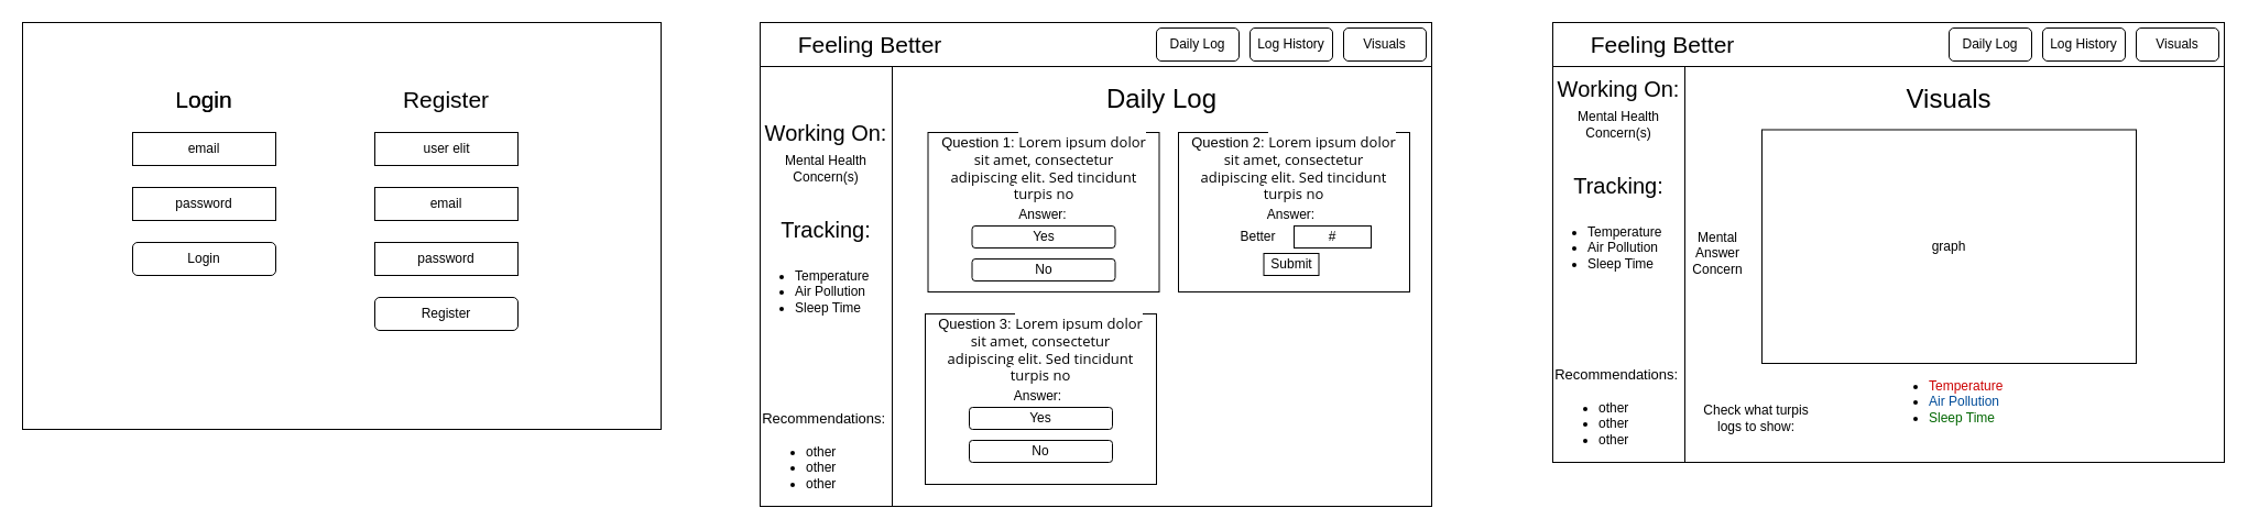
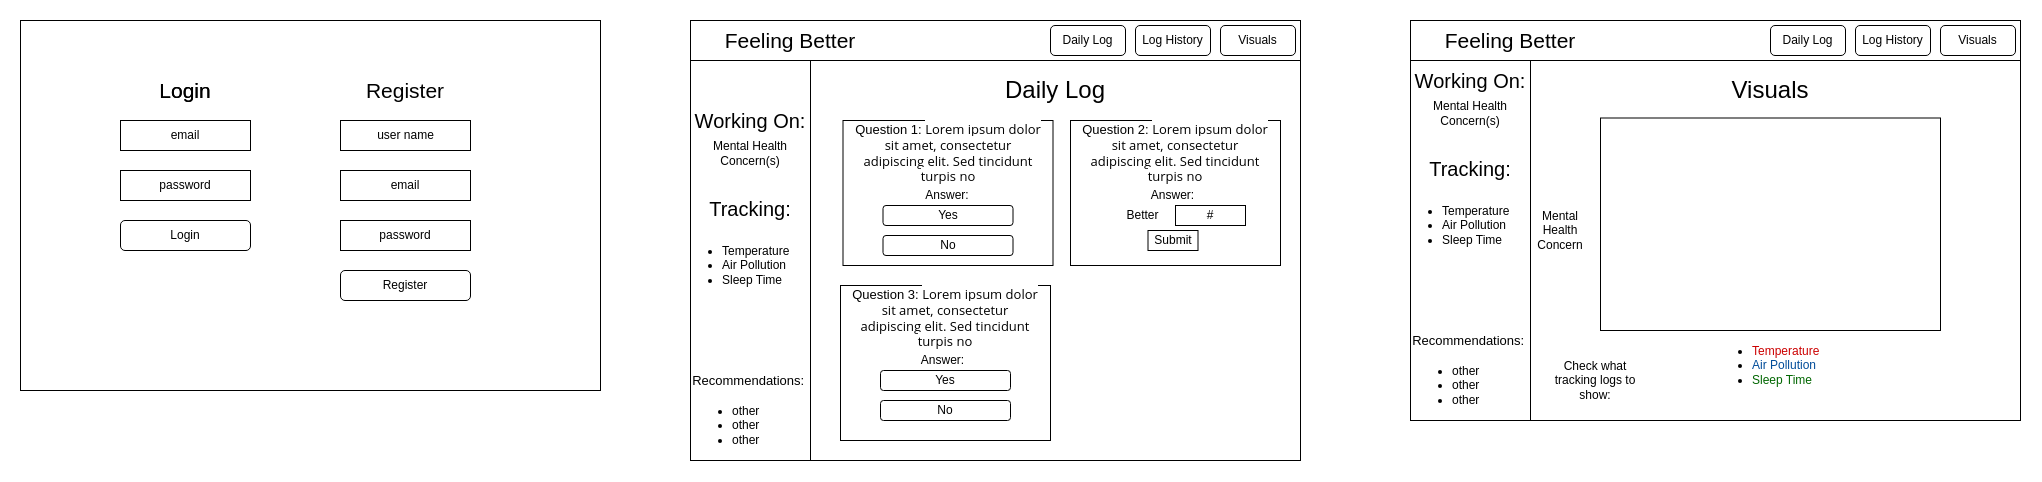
  <mxCell id="0" />
  <mxCell id="1" parent="0" />
  <mxCell id="2" value="" style="rounded=0;whiteSpace=wrap;html=1;" vertex="1" parent="1"><mxGeometry x="690" y="20" width="610" height="440" as="geometry" /></mxCell>
  <mxCell id="3" value="" style="rounded=0;whiteSpace=wrap;html=1;" vertex="1" parent="1"><mxGeometry x="20" y="20" width="580" height="370" as="geometry" /></mxCell>
  <mxCell id="4" value="" style="rounded=0;whiteSpace=wrap;html=1;" vertex="1" parent="1"><mxGeometry x="120" y="120" width="130" height="30" as="geometry" /></mxCell>
  <mxCell id="5" value="email" style="text;html=1;strokeColor=none;fillColor=none;align=center;verticalAlign=middle;whiteSpace=wrap;rounded=0;" vertex="1" parent="1"><mxGeometry x="165" y="125" width="40" height="20" as="geometry" /></mxCell>
  <mxCell id="6" value="&lt;font style=&quot;font-size: 21px&quot;&gt;Login&lt;/font&gt;" style="text;html=1;strokeColor=none;fillColor=none;align=center;verticalAlign=middle;whiteSpace=wrap;rounded=0;" vertex="1" parent="1"><mxGeometry x="165" y="80" width="40" height="20" as="geometry" /></mxCell>
  <mxCell id="7" value="" style="rounded=0;whiteSpace=wrap;html=1;" vertex="1" parent="1"><mxGeometry x="120" y="170" width="130" height="30" as="geometry" /></mxCell>
  <mxCell id="8" value="password" style="text;html=1;strokeColor=none;fillColor=none;align=center;verticalAlign=middle;whiteSpace=wrap;rounded=0;" vertex="1" parent="1"><mxGeometry x="165" y="175" width="40" height="20" as="geometry" /></mxCell>
  <mxCell id="9" value="&lt;font style=&quot;font-size: 21px&quot;&gt;Login&lt;/font&gt;" style="text;html=1;strokeColor=none;fillColor=none;align=center;verticalAlign=middle;whiteSpace=wrap;rounded=0;" vertex="1" parent="1"><mxGeometry x="165" y="80" width="40" height="20" as="geometry" /></mxCell>
  <mxCell id="10" value="" style="rounded=0;whiteSpace=wrap;html=1;" vertex="1" parent="1"><mxGeometry x="340" y="120" width="130" height="30" as="geometry" /></mxCell>
- <mxCell id="11" value="user elit" style="text;html=1;strokeColor=none;fillColor=none;align=center;verticalAlign=middle;whiteSpace=wrap;rounded=0;" vertex="1" parent="1"><mxGeometry x="372.5" y="125" width="65" height="20" as="geometry" /></mxCell>
+ <mxCell id="11" value="user name" style="text;html=1;strokeColor=none;fillColor=none;align=center;verticalAlign=middle;whiteSpace=wrap;rounded=0;" vertex="1" parent="1"><mxGeometry x="372.5" y="125" width="65" height="20" as="geometry" /></mxCell>
  <mxCell id="12" value="" style="rounded=0;whiteSpace=wrap;html=1;" vertex="1" parent="1"><mxGeometry x="340" y="170" width="130" height="30" as="geometry" /></mxCell>
  <mxCell id="13" value="email" style="text;html=1;strokeColor=none;fillColor=none;align=center;verticalAlign=middle;whiteSpace=wrap;rounded=0;" vertex="1" parent="1"><mxGeometry x="385" y="175" width="40" height="20" as="geometry" /></mxCell>
  <mxCell id="14" value="&lt;font style=&quot;font-size: 21px&quot;&gt;Register&lt;/font&gt;" style="text;html=1;strokeColor=none;fillColor=none;align=center;verticalAlign=middle;whiteSpace=wrap;rounded=0;" vertex="1" parent="1"><mxGeometry x="385" y="80" width="40" height="20" as="geometry" /></mxCell>
  <mxCell id="15" value="" style="rounded=0;whiteSpace=wrap;html=1;" vertex="1" parent="1"><mxGeometry x="340" y="220" width="130" height="30" as="geometry" /></mxCell>
  <mxCell id="16" value="password" style="text;html=1;strokeColor=none;fillColor=none;align=center;verticalAlign=middle;whiteSpace=wrap;rounded=0;" vertex="1" parent="1"><mxGeometry x="385" y="225" width="40" height="20" as="geometry" /></mxCell>
  <mxCell id="17" value="Login" style="rounded=1;whiteSpace=wrap;html=1;" vertex="1" parent="1"><mxGeometry x="120" y="220" width="130" height="30" as="geometry" /></mxCell>
  <mxCell id="18" value="Register" style="rounded=1;whiteSpace=wrap;html=1;" vertex="1" parent="1"><mxGeometry x="340" y="270" width="130" height="30" as="geometry" /></mxCell>
  <mxCell id="19" value="" style="rounded=0;whiteSpace=wrap;html=1;" vertex="1" parent="1"><mxGeometry x="690" y="20" width="610" height="40" as="geometry" /></mxCell>
  <mxCell id="20" value="Visuals" style="rounded=1;whiteSpace=wrap;html=1;" vertex="1" parent="1"><mxGeometry x="1220" y="25" width="75" height="30" as="geometry" /></mxCell>
  <mxCell id="21" value="&lt;span style=&quot;font-size: 21px&quot;&gt;Feeling Better&lt;/span&gt;" style="text;html=1;strokeColor=none;fillColor=none;align=center;verticalAlign=middle;whiteSpace=wrap;rounded=0;" vertex="1" parent="1"><mxGeometry x="690" y="30" width="200" height="20" as="geometry" /></mxCell>
  <mxCell id="22" value="" style="rounded=0;whiteSpace=wrap;html=1;" vertex="1" parent="1"><mxGeometry x="842.5" y="120" width="210" height="145" as="geometry" /></mxCell>
  <mxCell id="23" value="&lt;font style=&quot;font-size: 13px&quot;&gt;Question 1:&amp;nbsp;&lt;span style=&quot;font-family: &amp;#34;open sans&amp;#34; , &amp;#34;arial&amp;#34; , sans-serif ; text-align: justify ; background-color: rgb(255 , 255 , 255)&quot;&gt;Lorem ipsum dolor sit amet, consectetur adipiscing elit. Sed tincidunt turpis no&lt;/span&gt;&lt;/font&gt;" style="text;html=1;strokeColor=none;fillColor=none;align=center;verticalAlign=middle;whiteSpace=wrap;rounded=0;" vertex="1" parent="1"><mxGeometry x="852.5" y="130" width="190" height="45" as="geometry" /></mxCell>
  <mxCell id="24" value="Yes" style="rounded=1;whiteSpace=wrap;html=1;" vertex="1" parent="1"><mxGeometry x="882.5" y="205" width="130" height="20" as="geometry" /></mxCell>
  <mxCell id="25" value="Answer:" style="text;html=1;strokeColor=none;fillColor=none;align=center;verticalAlign=middle;whiteSpace=wrap;rounded=0;" vertex="1" parent="1"><mxGeometry x="912.5" y="185" width="67.5" height="20" as="geometry" /></mxCell>
  <mxCell id="26" value="No" style="rounded=1;whiteSpace=wrap;html=1;" vertex="1" parent="1"><mxGeometry x="882.5" y="235" width="130" height="20" as="geometry" /></mxCell>
  <mxCell id="27" value="" style="rounded=0;whiteSpace=wrap;html=1;" vertex="1" parent="1"><mxGeometry x="1070" y="120" width="210" height="145" as="geometry" /></mxCell>
  <mxCell id="28" value="&lt;font style=&quot;font-size: 13px&quot;&gt;Question 2:&amp;nbsp;&lt;span style=&quot;font-family: &amp;#34;open sans&amp;#34; , &amp;#34;arial&amp;#34; , sans-serif ; text-align: justify ; background-color: rgb(255 , 255 , 255)&quot;&gt;Lorem ipsum dolor sit amet, consectetur adipiscing elit. Sed tincidunt turpis no&lt;/span&gt;&lt;/font&gt;" style="text;html=1;strokeColor=none;fillColor=none;align=center;verticalAlign=middle;whiteSpace=wrap;rounded=0;" vertex="1" parent="1"><mxGeometry x="1080" y="130" width="190" height="45" as="geometry" /></mxCell>
  <mxCell id="29" value="Submit" style="whiteSpace=wrap;html=1;rounded=0;" vertex="1" parent="1"><mxGeometry x="1147.5" y="230" width="50" height="20" as="geometry" /></mxCell>
  <mxCell id="30" value="Answer:" style="text;html=1;strokeColor=none;fillColor=none;align=center;verticalAlign=middle;whiteSpace=wrap;rounded=0;" vertex="1" parent="1"><mxGeometry x="1140" y="185" width="65" height="20" as="geometry" /></mxCell>
  <mxCell id="31" value="Better" style="text;html=1;strokeColor=none;fillColor=none;align=center;verticalAlign=middle;whiteSpace=wrap;rounded=0;" vertex="1" parent="1"><mxGeometry x="1110" y="205" width="65" height="20" as="geometry" /></mxCell>
  <mxCell id="32" value="#" style="rounded=0;whiteSpace=wrap;html=1;" vertex="1" parent="1"><mxGeometry x="1175" y="205" width="70" height="20" as="geometry" /></mxCell>
  <mxCell id="33" value="" style="rounded=0;whiteSpace=wrap;html=1;" vertex="1" parent="1"><mxGeometry x="840" y="285" width="210" height="155" as="geometry" /></mxCell>
  <mxCell id="34" value="&lt;font style=&quot;font-size: 13px&quot;&gt;Question 3:&amp;nbsp;&lt;span style=&quot;font-family: &amp;#34;open sans&amp;#34; , &amp;#34;arial&amp;#34; , sans-serif ; text-align: justify ; background-color: rgb(255 , 255 , 255)&quot;&gt;Lorem ipsum dolor sit amet, consectetur adipiscing elit. Sed tincidunt turpis no&lt;/span&gt;&lt;/font&gt;" style="text;html=1;strokeColor=none;fillColor=none;align=center;verticalAlign=middle;whiteSpace=wrap;rounded=0;" vertex="1" parent="1"><mxGeometry x="850" y="295" width="190" height="45" as="geometry" /></mxCell>
  <mxCell id="35" value="Yes" style="rounded=1;whiteSpace=wrap;html=1;" vertex="1" parent="1"><mxGeometry x="880" y="370" width="130" height="20" as="geometry" /></mxCell>
  <mxCell id="36" value="Answer:" style="text;html=1;strokeColor=none;fillColor=none;align=center;verticalAlign=middle;whiteSpace=wrap;rounded=0;" vertex="1" parent="1"><mxGeometry x="910" y="350" width="65" height="20" as="geometry" /></mxCell>
  <mxCell id="37" value="No" style="rounded=1;whiteSpace=wrap;html=1;" vertex="1" parent="1"><mxGeometry x="880" y="400" width="130" height="20" as="geometry" /></mxCell>
  <mxCell id="38" value="" style="rounded=0;whiteSpace=wrap;html=1;" vertex="1" parent="1"><mxGeometry x="690" y="60" width="120" height="400" as="geometry" /></mxCell>
  <mxCell id="39" value="&lt;span style=&quot;font-size: 20px;&quot;&gt;Working On:&lt;/span&gt;" style="text;html=1;strokeColor=none;fillColor=none;align=center;verticalAlign=middle;whiteSpace=wrap;rounded=0;fontSize=20;" vertex="1" parent="1"><mxGeometry x="690" y="110" width="120" height="20" as="geometry" /></mxCell>
  <mxCell id="40" value="Mental Health Concern(s)" style="text;html=1;strokeColor=none;fillColor=none;align=center;verticalAlign=middle;whiteSpace=wrap;rounded=0;" vertex="1" parent="1"><mxGeometry x="700" y="142.5" width="100" height="20" as="geometry" /></mxCell>
  <mxCell id="41" value="&lt;font style=&quot;font-size: 20px&quot;&gt;Tracking:&lt;/font&gt;" style="text;html=1;strokeColor=none;fillColor=none;align=center;verticalAlign=middle;whiteSpace=wrap;rounded=0;" vertex="1" parent="1"><mxGeometry x="690" y="197.5" width="120" height="20" as="geometry" /></mxCell>
  <mxCell id="42" value="&lt;ul&gt;&lt;li&gt;Temperature&lt;/li&gt;&lt;li&gt;Air Pollution&lt;/li&gt;&lt;li&gt;Sleep Time&lt;/li&gt;&lt;/ul&gt;" style="text;html=1;strokeColor=none;fillColor=none;align=left;verticalAlign=middle;whiteSpace=wrap;rounded=0;" vertex="1" parent="1"><mxGeometry x="680" y="230" width="120" height="70" as="geometry" /></mxCell>
  <mxCell id="43" value="&lt;span style=&quot;font-size: 13px&quot;&gt;Recommendations:&amp;nbsp;&lt;/span&gt;" style="text;html=1;strokeColor=none;fillColor=none;align=center;verticalAlign=middle;whiteSpace=wrap;rounded=0;fontSize=13;" vertex="1" parent="1"><mxGeometry x="690" y="370" width="120" height="20" as="geometry" /></mxCell>
  <mxCell id="44" value="&lt;ul&gt;&lt;li&gt;other&lt;/li&gt;&lt;li&gt;&lt;span&gt;other&lt;/span&gt;&lt;/li&gt;&lt;li&gt;&lt;span&gt;other&lt;/span&gt;&lt;br&gt;&lt;/li&gt;&lt;/ul&gt;" style="text;html=1;strokeColor=none;fillColor=none;align=left;verticalAlign=middle;whiteSpace=wrap;rounded=0;" vertex="1" parent="1"><mxGeometry x="690" y="390" width="120" height="70" as="geometry" /></mxCell>
  <mxCell id="45" value="" style="rounded=0;whiteSpace=wrap;html=1;" vertex="1" parent="1"><mxGeometry x="1410" y="20" width="610" height="400" as="geometry" /></mxCell>
  <mxCell id="46" value="" style="rounded=0;whiteSpace=wrap;html=1;" vertex="1" parent="1"><mxGeometry x="1410" y="20" width="610" height="40" as="geometry" /></mxCell>
  <mxCell id="47" value="Visuals" style="rounded=1;whiteSpace=wrap;html=1;" vertex="1" parent="1"><mxGeometry x="1940" y="25" width="75" height="30" as="geometry" /></mxCell>
  <mxCell id="48" value="&lt;span style=&quot;font-size: 21px&quot;&gt;Feeling Better&lt;/span&gt;" style="text;html=1;strokeColor=none;fillColor=none;align=center;verticalAlign=middle;whiteSpace=wrap;rounded=0;" vertex="1" parent="1"><mxGeometry x="1410" y="30" width="200" height="20" as="geometry" /></mxCell>
  <mxCell id="49" value="" style="rounded=0;whiteSpace=wrap;html=1;" vertex="1" parent="1"><mxGeometry x="1410" y="60" width="120" height="360" as="geometry" /></mxCell>
  <mxCell id="50" value="&lt;span style=&quot;font-size: 20px;&quot;&gt;Working On:&lt;/span&gt;" style="text;html=1;strokeColor=none;fillColor=none;align=center;verticalAlign=middle;whiteSpace=wrap;rounded=0;fontSize=20;" vertex="1" parent="1"><mxGeometry x="1410" y="70" width="120" height="20" as="geometry" /></mxCell>
  <mxCell id="51" value="Mental Health Concern(s)" style="text;html=1;strokeColor=none;fillColor=none;align=center;verticalAlign=middle;whiteSpace=wrap;rounded=0;" vertex="1" parent="1"><mxGeometry x="1420" y="102.5" width="100" height="20" as="geometry" /></mxCell>
  <mxCell id="52" value="&lt;font style=&quot;font-size: 20px&quot;&gt;Tracking:&lt;/font&gt;" style="text;html=1;strokeColor=none;fillColor=none;align=center;verticalAlign=middle;whiteSpace=wrap;rounded=0;" vertex="1" parent="1"><mxGeometry x="1410" y="157.5" width="120" height="20" as="geometry" /></mxCell>
  <mxCell id="53" value="&lt;ul&gt;&lt;li&gt;Temperature&lt;/li&gt;&lt;li&gt;Air Pollution&lt;/li&gt;&lt;li&gt;Sleep Time&lt;/li&gt;&lt;/ul&gt;" style="text;html=1;strokeColor=none;fillColor=none;align=left;verticalAlign=middle;whiteSpace=wrap;rounded=0;" vertex="1" parent="1"><mxGeometry x="1400" y="190" width="120" height="70" as="geometry" /></mxCell>
  <mxCell id="54" value="&lt;span style=&quot;font-size: 13px&quot;&gt;Recommendations:&amp;nbsp;&lt;/span&gt;" style="text;html=1;strokeColor=none;fillColor=none;align=center;verticalAlign=middle;whiteSpace=wrap;rounded=0;fontSize=13;" vertex="1" parent="1"><mxGeometry x="1410" y="330" width="120" height="20" as="geometry" /></mxCell>
  <mxCell id="55" value="Log History" style="rounded=1;whiteSpace=wrap;html=1;" vertex="1" parent="1"><mxGeometry x="1135" y="25" width="75" height="30" as="geometry" /></mxCell>
  <mxCell id="56" value="" style="rounded=0;whiteSpace=wrap;html=1;fontSize=13;align=left;" vertex="1" parent="1"><mxGeometry x="1600" y="117.5" width="340" height="212.5" as="geometry" /></mxCell>
- <mxCell id="57" value="graph" style="text;html=1;strokeColor=none;fillColor=none;align=center;verticalAlign=middle;whiteSpace=wrap;rounded=0;" vertex="1" parent="1"><mxGeometry x="1740" y="213.75" width="60" height="20" as="geometry" /></mxCell>
- <mxCell id="58" value="Check what turpis logs to show:" style="text;html=1;strokeColor=none;fillColor=none;align=center;verticalAlign=middle;whiteSpace=wrap;rounded=0;" vertex="1" parent="1"><mxGeometry x="1540" y="370" width="110" height="20" as="geometry" /></mxCell>
+ <mxCell id="58" value="Check what tracking logs to show:" style="text;html=1;strokeColor=none;fillColor=none;align=center;verticalAlign=middle;whiteSpace=wrap;rounded=0;" vertex="1" parent="1"><mxGeometry x="1540" y="370" width="110" height="20" as="geometry" /></mxCell>
  <mxCell id="59" value="&lt;ul&gt;&lt;li&gt;&lt;font color=&quot;#cc0000&quot;&gt;Temperature&lt;/font&gt;&lt;/li&gt;&lt;li&gt;&lt;font color=&quot;#004c99&quot;&gt;Air Pollution&lt;/font&gt;&lt;/li&gt;&lt;li&gt;&lt;font color=&quot;#006600&quot;&gt;Sleep Time&lt;/font&gt;&lt;/li&gt;&lt;/ul&gt;" style="text;html=1;strokeColor=none;fillColor=none;align=left;verticalAlign=middle;whiteSpace=wrap;rounded=0;" vertex="1" parent="1"><mxGeometry x="1710" y="330" width="120" height="70" as="geometry" /></mxCell>
- <mxCell id="60" value="Mental Answer Concern" style="text;html=1;strokeColor=none;fillColor=none;align=center;verticalAlign=middle;whiteSpace=wrap;rounded=0;" vertex="1" parent="1"><mxGeometry x="1530" y="220" width="60" height="20" as="geometry" /></mxCell>
+ <mxCell id="60" value="Mental Health Concern" style="text;html=1;strokeColor=none;fillColor=none;align=center;verticalAlign=middle;whiteSpace=wrap;rounded=0;" vertex="1" parent="1"><mxGeometry x="1530" y="220" width="60" height="20" as="geometry" /></mxCell>
  <mxCell id="61" value="Daily Log" style="rounded=1;whiteSpace=wrap;html=1;" vertex="1" parent="1"><mxGeometry x="1050" y="25" width="75" height="30" as="geometry" /></mxCell>
  <mxCell id="62" value="&lt;font style=&quot;font-size: 24px&quot;&gt;Daily Log&lt;/font&gt;" style="text;html=1;strokeColor=none;fillColor=none;align=center;verticalAlign=middle;whiteSpace=wrap;rounded=0;fontSize=22;" vertex="1" parent="1"><mxGeometry x="975" y="80" width="160" height="20" as="geometry" /></mxCell>
  <mxCell id="63" value="Log History" style="rounded=1;whiteSpace=wrap;html=1;" vertex="1" parent="1"><mxGeometry x="1855" y="25" width="75" height="30" as="geometry" /></mxCell>
  <mxCell id="64" value="Daily Log" style="rounded=1;whiteSpace=wrap;html=1;" vertex="1" parent="1"><mxGeometry x="1770" y="25" width="75" height="30" as="geometry" /></mxCell>
  <mxCell id="65" value="&lt;font style=&quot;font-size: 24px&quot;&gt;Visuals&lt;/font&gt;" style="text;html=1;strokeColor=none;fillColor=none;align=center;verticalAlign=middle;whiteSpace=wrap;rounded=0;fontSize=22;" vertex="1" parent="1"><mxGeometry x="1690" y="80" width="160" height="20" as="geometry" /></mxCell>
  <mxCell id="66" value="&lt;ul&gt;&lt;li&gt;other&lt;/li&gt;&lt;li&gt;&lt;span&gt;other&lt;/span&gt;&lt;/li&gt;&lt;li&gt;&lt;span&gt;other&lt;/span&gt;&lt;br&gt;&lt;/li&gt;&lt;/ul&gt;" style="text;html=1;strokeColor=none;fillColor=none;align=left;verticalAlign=middle;whiteSpace=wrap;rounded=0;" vertex="1" parent="1"><mxGeometry x="1410" y="350" width="120" height="70" as="geometry" /></mxCell>
